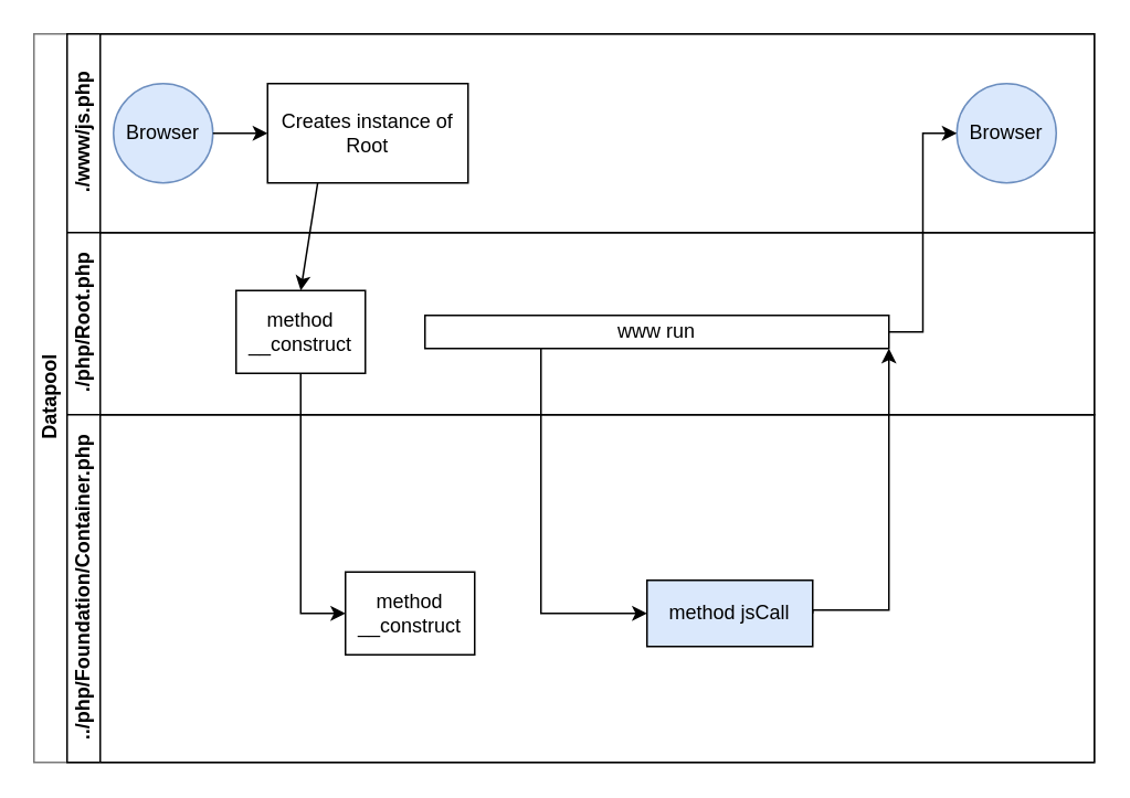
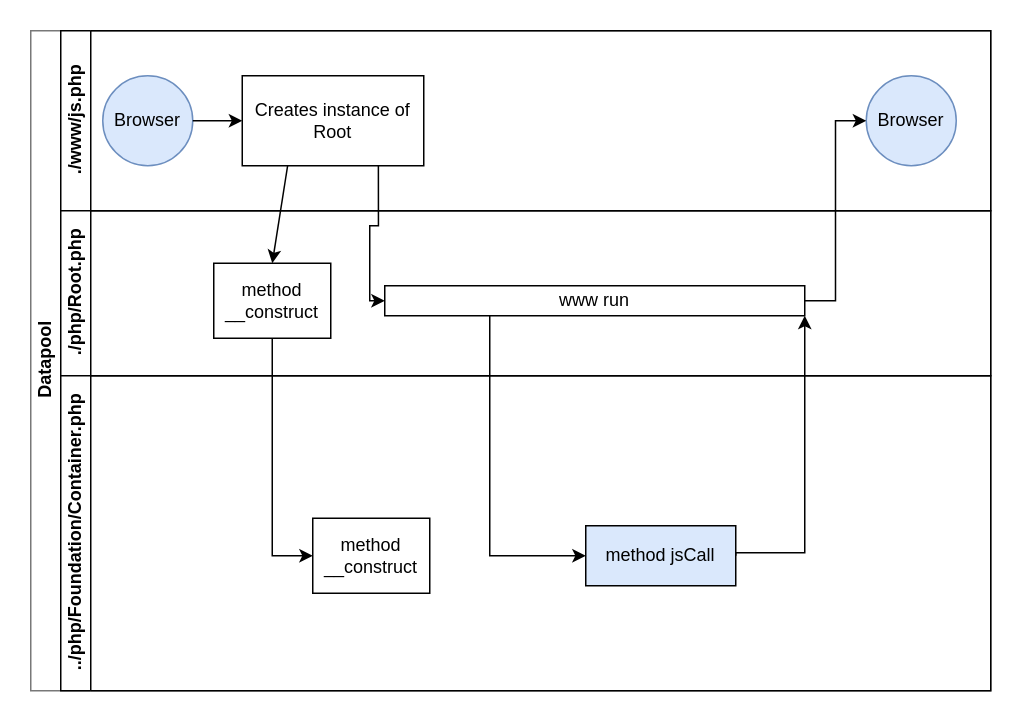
  <mxCell id="0" />
  <mxCell id="1" parent="0" />
  <mxCell id="2" value="Datapool" style="swimlane;html=1;childLayout=stackLayout;resizeParent=1;resizeParentMax=0;horizontal=0;startSize=20;horizontalStack=0;strokeColor=#787878;" parent="1" vertex="1"><mxGeometry x="20" y="20" width="640" height="440" as="geometry" /></mxCell>
  <mxCell id="3" value="./www/js.php" style="swimlane;html=1;startSize=20;horizontal=0;" parent="2" vertex="1"><mxGeometry x="20" width="620" height="120" as="geometry" /></mxCell>
  <mxCell id="4" value="Browser" style="ellipse;whiteSpace=wrap;html=1;fillColor=#dae8fc;strokeColor=#6c8ebf;" parent="3" vertex="1"><mxGeometry x="28" y="30" width="60" height="60" as="geometry" /></mxCell>
  <mxCell id="5" value="Creates instance of&lt;br&gt;Root" style="rounded=0;whiteSpace=wrap;html=1;fontFamily=Helvetica;fontSize=12;fontColor=#000000;align=center;" parent="3" vertex="1"><mxGeometry x="121" y="30" width="121" height="60" as="geometry" /></mxCell>
  <mxCell id="6" value="Browser" style="ellipse;whiteSpace=wrap;html=1;fillColor=#dae8fc;strokeColor=#6c8ebf;" parent="3" vertex="1"><mxGeometry x="537" y="30" width="60" height="60" as="geometry" /></mxCell>
  <mxCell id="7" value="" style="edgeStyle=orthogonalEdgeStyle;rounded=0;orthogonalLoop=1;jettySize=auto;html=1;entryX=0;entryY=0.5;entryDx=0;entryDy=0;" parent="3" source="4" target="5" edge="1"><mxGeometry relative="1" as="geometry" /></mxCell>
  <mxCell id="8" value="&lt;div&gt;./php/Root.php&lt;/div&gt;" style="swimlane;html=1;startSize=20;horizontal=0;" parent="2" vertex="1"><mxGeometry x="20" y="120" width="620" height="110" as="geometry" /></mxCell>
  <mxCell id="9" value="www run" style="rounded=0;whiteSpace=wrap;html=1;fontFamily=Helvetica;fontSize=12;fontColor=#000000;align=center;" parent="8" vertex="1"><mxGeometry x="216" y="50" width="280" height="20" as="geometry" /></mxCell>
  <mxCell id="10" value="&lt;div&gt;method&lt;/div&gt;&lt;div&gt;__construct&lt;/div&gt;" style="rounded=0;whiteSpace=wrap;html=1;fontFamily=Helvetica;fontSize=12;fontColor=#000000;align=center;" parent="8" vertex="1"><mxGeometry x="102" y="35" width="78" height="50" as="geometry" /></mxCell>
  <mxCell id="11" value="../php/Foundation/Container.php" style="swimlane;html=1;startSize=20;horizontal=0;" parent="2" vertex="1"><mxGeometry x="20" y="230" width="620" height="210" as="geometry" /></mxCell>
  <mxCell id="12" value="method jsCall" style="rounded=0;whiteSpace=wrap;html=1;fontFamily=Helvetica;fontSize=12;fontColor=#000000;align=center;fillColor=#dae8fc;" parent="11" vertex="1"><mxGeometry x="350" y="100" width="100" height="40" as="geometry" /></mxCell>
  <mxCell id="13" value="&lt;div&gt;method&lt;/div&gt;&lt;div&gt;__construct&lt;/div&gt;" style="rounded=0;whiteSpace=wrap;html=1;fontFamily=Helvetica;fontSize=12;fontColor=#000000;align=center;" parent="11" vertex="1"><mxGeometry x="168" y="95" width="78" height="50" as="geometry" /></mxCell>
  <mxCell id="14" value="" style="edgeStyle=orthogonalEdgeStyle;rounded=0;orthogonalLoop=1;jettySize=auto;html=1;endArrow=classic;endFill=1;entryX=0;entryY=0.5;entryDx=0;entryDy=0;" parent="2" source="9" target="6" edge="1"><mxGeometry relative="1" as="geometry" /></mxCell>
  <mxCell id="15" value="" style="endArrow=classic;html=1;rounded=0;entryX=0.5;entryY=0;entryDx=0;entryDy=0;exitX=0.25;exitY=1;exitDx=0;exitDy=0;" parent="2" source="5" target="10" edge="1"><mxGeometry width="50" height="50" relative="1" as="geometry"><mxPoint x="136" y="290" as="sourcePoint" /><mxPoint x="186" y="240" as="targetPoint" /></mxGeometry></mxCell>
  <mxCell id="16" value="" style="endArrow=classic;html=1;rounded=0;entryX=0;entryY=0.5;entryDx=0;entryDy=0;exitX=0.5;exitY=1;exitDx=0;exitDy=0;edgeStyle=orthogonalEdgeStyle;" parent="2" source="10" target="13" edge="1"><mxGeometry width="50" height="50" relative="1" as="geometry"><mxPoint x="136" y="290" as="sourcePoint" /><mxPoint x="186" y="240" as="targetPoint" /></mxGeometry></mxCell>
+ <mxCell id="17" value="" style="endArrow=classic;html=1;rounded=0;entryX=0;entryY=0.5;entryDx=0;entryDy=0;exitX=0.75;exitY=1;exitDx=0;exitDy=0;edgeStyle=orthogonalEdgeStyle;" parent="2" source="5" target="9" edge="1"><mxGeometry width="50" height="50" relative="1" as="geometry"><mxPoint x="136" y="290" as="sourcePoint" /><mxPoint x="186" y="240" as="targetPoint" /></mxGeometry></mxCell>
  <mxCell id="18" value="" style="endArrow=classic;html=1;rounded=0;entryX=0;entryY=0.5;entryDx=0;entryDy=0;exitX=0.25;exitY=1;exitDx=0;exitDy=0;edgeStyle=orthogonalEdgeStyle;" parent="2" source="9" target="12" edge="1"><mxGeometry width="50" height="50" relative="1" as="geometry"><mxPoint x="136" y="290" as="sourcePoint" /><mxPoint x="186" y="240" as="targetPoint" /><Array as="points"><mxPoint x="306" y="350" /></Array></mxGeometry></mxCell>
  <mxCell id="19" value="" style="edgeStyle=orthogonalEdgeStyle;rounded=0;orthogonalLoop=1;jettySize=auto;html=1;endArrow=classic;endFill=1;entryX=1;entryY=1;entryDx=0;entryDy=0;exitX=1;exitY=0.5;exitDx=0;exitDy=0;" parent="2" source="12" target="9" edge="1"><mxGeometry relative="1" as="geometry"><mxPoint x="457" y="261" as="sourcePoint" /><mxPoint x="309" y="315" as="targetPoint" /><Array as="points"><mxPoint x="470" y="348" /><mxPoint x="516" y="348" /></Array></mxGeometry></mxCell>
